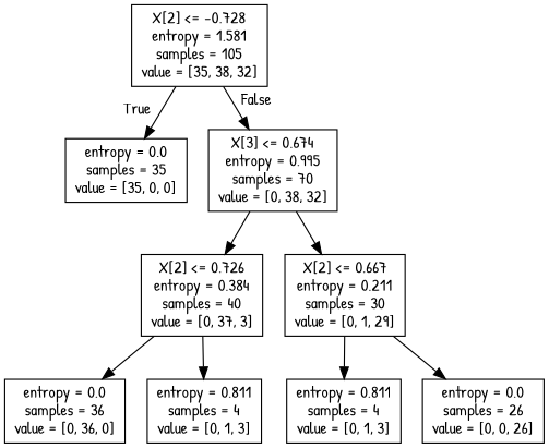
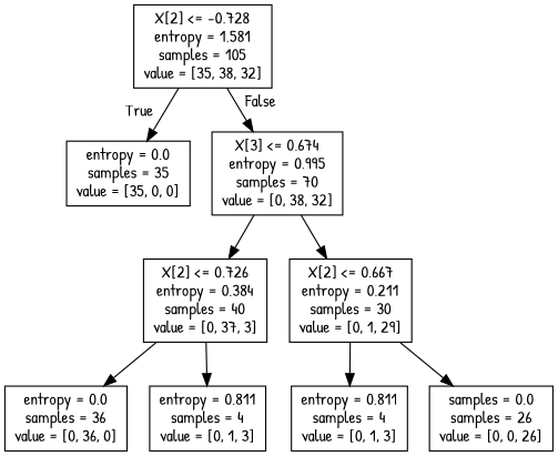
  digraph {
    fontname="Patrick Hand"
    node [shape=box fontname="Patrick Hand"]
    edge [fontname="Patrick Hand"]
    n1 [label="X[2] <= -0.728\nentropy = 1.581\nsamples = 105\nvalue = [35, 38, 32]"]
    n2 [label="entropy = 0.0\nsamples = 35\nvalue = [35, 0, 0]"]
    n3 [label="X[3] <= 0.674\nentropy = 0.995\nsamples = 70\nvalue = [0, 38, 32]"]
    n4 [label="X[2] <= 0.726\nentropy = 0.384\nsamples = 40\nvalue = [0, 37, 3]"]
    n5 [label="X[2] <= 0.667\nentropy = 0.211\nsamples = 30\nvalue = [0, 1, 29]"]
    n6 [label="entropy = 0.0\nsamples = 36\nvalue = [0, 36, 0]"]
    n7 [label="entropy = 0.811\nsamples = 4\nvalue = [0, 1, 3]"]
    n8 [label="entropy = 0.811\nsamples = 4\nvalue = [0, 1, 3]"]
-   n9 [label="entropy = 0.0\nsamples = 26\nvalue = [0, 0, 26]"]
+   n9 [label="samples = 0.0\nsamples = 26\nvalue = [0, 0, 26]"]
    n1 -> n2 [headlabel=True labelangle=45 labeldistance=2.5]
    n1 -> n3 [headlabel=False labelangle=-45 labeldistance=2.5]
    n3 -> n4
    n3 -> n5
    n4 -> n6
    n4 -> n7
    n5 -> n8
    n5 -> n9
  }
